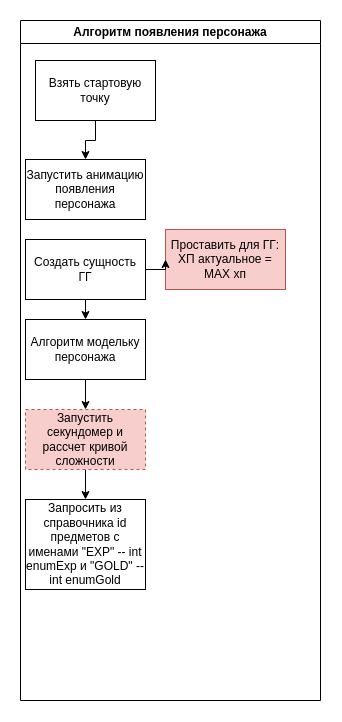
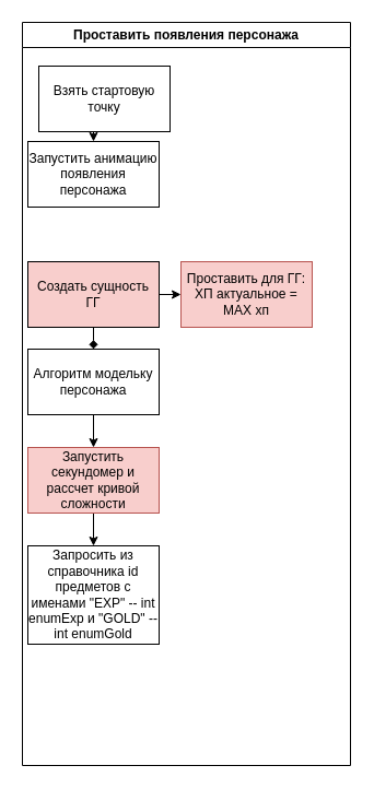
  <mxCell id="0" />
  <mxCell id="1" parent="0" />
- <mxCell id="2" value="Алгоритм появления персонажа" style="swimlane;whiteSpace=wrap;html=1;" vertex="1" parent="1"><mxGeometry x="20" y="20" width="300" height="680" as="geometry"><mxRectangle x="-4070" y="1290" width="230" height="30" as="alternateBounds" /></mxGeometry></mxCell>
- <mxCell id="3" value="Запустить анимацию появления персонажа" style="rounded=0;whiteSpace=wrap;html=1;" vertex="1" parent="2"><mxGeometry x="5" y="139" width="120" height="60" as="geometry" /></mxCell>
+ <mxCell id="2" value="Проставить появления персонажа" style="swimlane;whiteSpace=wrap;html=1;" vertex="1" parent="1"><mxGeometry x="20" y="20" width="300" height="680" as="geometry"><mxRectangle x="-4070" y="1290" width="230" height="30" as="alternateBounds" /></mxGeometry></mxCell>
+ <mxCell id="3" value="Запустить анимацию появления персонажа" style="rounded=0;whiteSpace=wrap;html=1;" vertex="1" parent="2"><mxGeometry x="5" y="109" width="120" height="60" as="geometry" /></mxCell>
  <mxCell id="4" style="edgeStyle=orthogonalEdgeStyle;rounded=0;orthogonalLoop=1;jettySize=auto;html=1;exitX=0.5;exitY=1;exitDx=0;exitDy=0;" edge="1" parent="2" source="5" target="8"><mxGeometry relative="1" as="geometry" /></mxCell>
  <mxCell id="5" value="Алгоритм модельку персонажа" style="rounded=0;whiteSpace=wrap;html=1;" vertex="1" parent="2"><mxGeometry x="5" y="299" width="120" height="60" as="geometry" /></mxCell>
- <mxCell id="6" value="Проставить для ГГ:&lt;br&gt;ХП актуальное = МАХ хп" style="rounded=0;whiteSpace=wrap;html=1;fillColor=#f8cecc;strokeColor=#b85450;" vertex="1" parent="2"><mxGeometry x="145" y="209" width="120" height="60" as="geometry" /></mxCell>
+ <mxCell id="6" value="Проставить для ГГ:&lt;br&gt;ХП актуальное = МАХ хп" style="rounded=0;whiteSpace=wrap;html=1;fillColor=#f8cecc;strokeColor=#b85450;" vertex="1" parent="2"><mxGeometry x="145" y="219" width="120" height="60" as="geometry" /></mxCell>
  <mxCell id="7" style="edgeStyle=orthogonalEdgeStyle;rounded=0;orthogonalLoop=1;jettySize=auto;html=1;exitX=0.5;exitY=1;exitDx=0;exitDy=0;entryX=0.5;entryY=0;entryDx=0;entryDy=0;" edge="1" parent="2" source="8" target="12"><mxGeometry relative="1" as="geometry" /></mxCell>
- <mxCell id="8" value="Запустить секундомер и рассчет кривой сложности" style="rounded=0;whiteSpace=wrap;html=1;fillColor=#f8cecc;strokeColor=#b85450;dashed=1;" vertex="1" parent="2"><mxGeometry x="5" y="389" width="120" height="60" as="geometry" /></mxCell>
- <mxCell id="9" style="edgeStyle=orthogonalEdgeStyle;rounded=0;orthogonalLoop=1;jettySize=auto;html=1;exitX=0.5;exitY=1;exitDx=0;exitDy=0;entryX=0.5;entryY=0;entryDx=0;entryDy=0;" edge="1" parent="2" source="11" target="5"><mxGeometry relative="1" as="geometry" /></mxCell>
+ <mxCell id="8" value="Запустить секундомер и рассчет кривой сложности" style="rounded=0;whiteSpace=wrap;html=1;fillColor=#f8cecc;strokeColor=#b85450;" vertex="1" parent="2"><mxGeometry x="5" y="389" width="120" height="60" as="geometry" /></mxCell>
+ <mxCell id="9" style="edgeStyle=orthogonalEdgeStyle;rounded=0;orthogonalLoop=1;jettySize=auto;html=1;exitX=0.5;exitY=1;exitDx=0;exitDy=0;entryX=0.5;entryY=0;entryDx=0;entryDy=0;endArrow=diamond;" edge="1" parent="2" source="11" target="5"><mxGeometry relative="1" as="geometry" /></mxCell>
  <mxCell id="10" style="edgeStyle=orthogonalEdgeStyle;rounded=0;orthogonalLoop=1;jettySize=auto;html=1;exitX=1;exitY=0.5;exitDx=0;exitDy=0;entryX=0;entryY=0.5;entryDx=0;entryDy=0;" edge="1" parent="2" source="11" target="6"><mxGeometry relative="1" as="geometry" /></mxCell>
- <mxCell id="11" value="Создать сущность ГГ" style="rounded=0;whiteSpace=wrap;html=1;" vertex="1" parent="2"><mxGeometry x="5" y="219" width="120" height="60" as="geometry" /></mxCell>
+ <mxCell id="11" value="Создать сущность ГГ" style="rounded=0;whiteSpace=wrap;html=1;fillColor=#f8cecc;" vertex="1" parent="2"><mxGeometry x="5" y="219" width="120" height="60" as="geometry" /></mxCell>
  <mxCell id="12" value="Запросить из справочника id предметов с именами&amp;nbsp;&quot;EXP&quot; -- int enumExp и &quot;GOLD&quot; -- int enumGold" style="rounded=0;whiteSpace=wrap;html=1;" vertex="1" parent="2"><mxGeometry x="5" y="479" width="120" height="90" as="geometry" /></mxCell>
  <mxCell id="13" style="edgeStyle=orthogonalEdgeStyle;rounded=0;orthogonalLoop=1;jettySize=auto;html=1;exitX=0.5;exitY=1;exitDx=0;exitDy=0;entryX=0.5;entryY=0;entryDx=0;entryDy=0;" edge="1" parent="2" source="14" target="3"><mxGeometry relative="1" as="geometry" /></mxCell>
  <mxCell id="14" value="Взять стартовую точку" style="rounded=0;whiteSpace=wrap;html=1;" vertex="1" parent="2"><mxGeometry x="15" y="40" width="120" height="60" as="geometry" /></mxCell>
